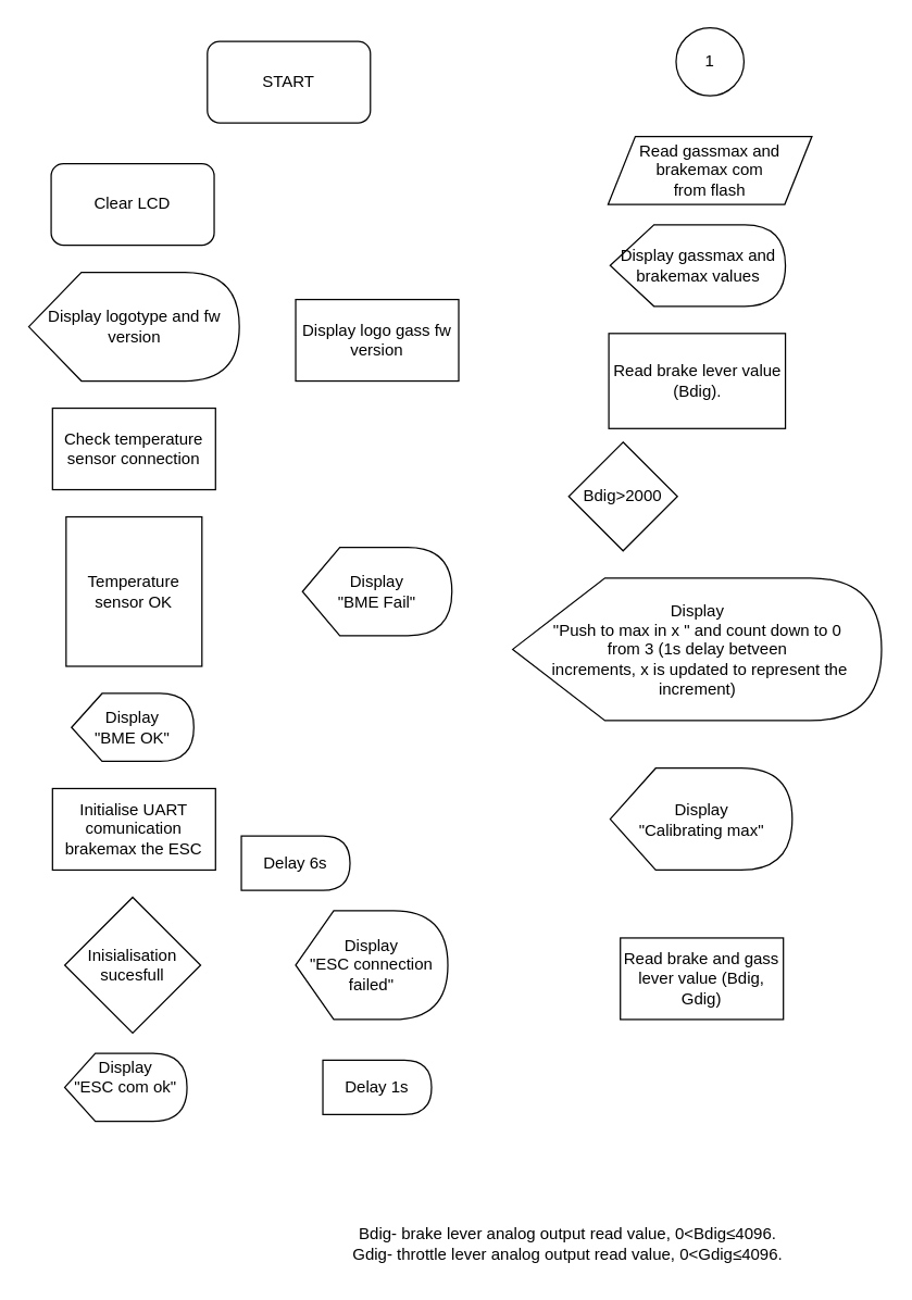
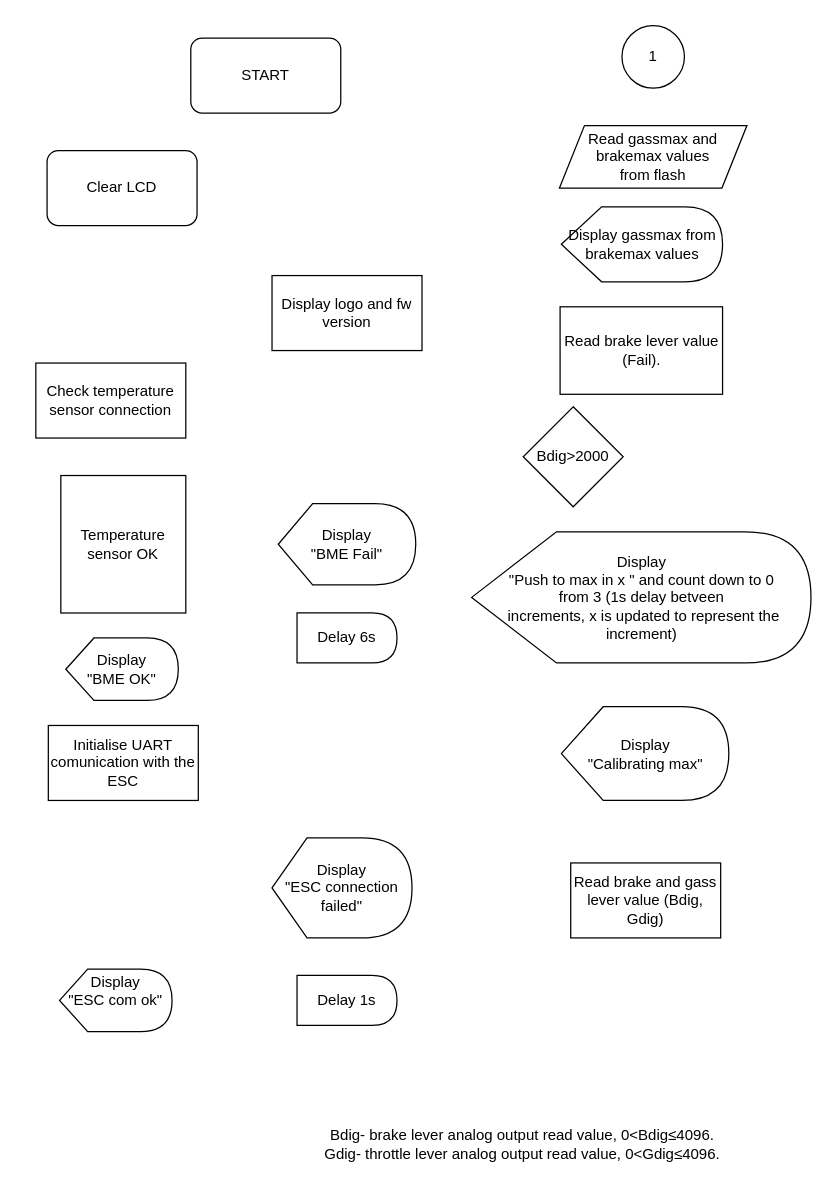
  <mxCell id="0" />
  <mxCell id="1" parent="0" />
  <mxCell id="2" value="START" style="rounded=1;whiteSpace=wrap;html=1;" parent="1" vertex="1"><mxGeometry x="152" y="30" width="120" height="60" as="geometry" /></mxCell>
  <mxCell id="3" value="Clear LCD" style="whiteSpace=wrap;html=1;rounded=1;" parent="1" vertex="1"><mxGeometry x="37" y="120" width="120" height="60" as="geometry" /></mxCell>
- <mxCell id="4" value="Display logo gass fw version" style="rounded=0;whiteSpace=wrap;html=1;" parent="1" vertex="1"><mxGeometry x="217" y="220" width="120" height="60" as="geometry" /></mxCell>
- <mxCell id="5" value="Check temperature sensor connection" style="rounded=0;whiteSpace=wrap;html=1;" parent="1" vertex="1"><mxGeometry x="38" y="300" width="120" height="60" as="geometry" /></mxCell>
+ <mxCell id="4" value="Display logo and fw version" style="rounded=0;whiteSpace=wrap;html=1;" parent="1" vertex="1"><mxGeometry x="217" y="220" width="120" height="60" as="geometry" /></mxCell>
+ <mxCell id="5" value="Check temperature sensor connection" style="rounded=0;whiteSpace=wrap;html=1;" parent="1" vertex="1"><mxGeometry x="28" y="290" width="120" height="60" as="geometry" /></mxCell>
  <mxCell id="6" value="Temperature sensor OK" style="whiteSpace=wrap;html=1;rounded=0;" parent="1" vertex="1"><mxGeometry x="48" y="380" width="100" height="110" as="geometry" /></mxCell>
- <mxCell id="7" value="Display logotype and fw version" style="shape=display;whiteSpace=wrap;html=1;" parent="1" vertex="1"><mxGeometry x="20.5" y="200" width="155" height="80" as="geometry" /></mxCell>
  <mxCell id="8" value="&lt;div&gt;Display &lt;br&gt;&lt;/div&gt;&lt;div&gt;&quot;BME Fail&quot;&lt;/div&gt;" style="shape=display;whiteSpace=wrap;html=1;" parent="1" vertex="1"><mxGeometry x="222" y="402.5" width="110" height="65" as="geometry" /></mxCell>
- <mxCell id="9" value="Delay 6s" style="shape=delay;whiteSpace=wrap;html=1;" parent="1" vertex="1"><mxGeometry x="177" y="615" width="80" height="40" as="geometry" /></mxCell>
+ <mxCell id="9" value="Delay 6s" style="shape=delay;whiteSpace=wrap;html=1;" parent="1" vertex="1"><mxGeometry x="237" y="490" width="80" height="40" as="geometry" /></mxCell>
  <mxCell id="10" value="&lt;br&gt;&lt;div&gt;Display &lt;br&gt;&lt;/div&gt;&lt;div&gt;&quot;BME OK&quot;&lt;/div&gt;&lt;div&gt;&lt;br/&gt;&lt;/div&gt;" style="shape=display;whiteSpace=wrap;html=1;" parent="1" vertex="1"><mxGeometry x="52" y="510" width="90" height="50" as="geometry" /></mxCell>
- <mxCell id="11" value="Initialise UART comunication brakemax the ESC" style="rounded=0;whiteSpace=wrap;html=1;" vertex="1" parent="1"><mxGeometry x="38" y="580" width="120" height="60" as="geometry" /></mxCell>
- <mxCell id="12" value="Inisialisation sucesfull" style="rhombus;whiteSpace=wrap;html=1;" vertex="1" parent="1"><mxGeometry x="47" y="660" width="100" height="100" as="geometry" /></mxCell>
+ <mxCell id="11" value="Initialise UART comunication with the ESC" style="rounded=0;whiteSpace=wrap;html=1;" vertex="1" parent="1"><mxGeometry x="38" y="580" width="120" height="60" as="geometry" /></mxCell>
  <mxCell id="13" value="&lt;div&gt;Display &lt;br&gt;&lt;/div&gt;&lt;div&gt;&quot;ESC connection failed&quot;&lt;/div&gt;" style="shape=display;whiteSpace=wrap;html=1;" vertex="1" parent="1"><mxGeometry x="217" y="670" width="112" height="80" as="geometry" /></mxCell>
  <mxCell id="14" value="Delay 1s" style="shape=delay;whiteSpace=wrap;html=1;" vertex="1" parent="1"><mxGeometry x="237" y="780" width="80" height="40" as="geometry" /></mxCell>
  <mxCell id="15" value="&lt;br&gt;&lt;div&gt;Display &lt;br&gt;&lt;/div&gt;&lt;div&gt;&quot;ESC com ok&quot;&lt;/div&gt;&lt;div&gt;&lt;br&gt;&lt;br&gt;&lt;/div&gt;" style="shape=display;whiteSpace=wrap;html=1;" vertex="1" parent="1"><mxGeometry x="47" y="775" width="90" height="50" as="geometry" /></mxCell>
- <mxCell id="16" value="&lt;div&gt;Read gassmax and brakemax com &lt;br&gt;&lt;/div&gt;&lt;div&gt;from flash&lt;/div&gt;" style="shape=parallelogram;perimeter=parallelogramPerimeter;whiteSpace=wrap;html=1;fixedSize=1;" vertex="1" parent="1"><mxGeometry x="447" y="100" width="150" height="50" as="geometry" /></mxCell>
- <mxCell id="17" value="Display gassmax and brakemax values " style="shape=display;whiteSpace=wrap;html=1;" vertex="1" parent="1"><mxGeometry x="448.5" y="165" width="129" height="60" as="geometry" /></mxCell>
- <mxCell id="18" value="Read brake lever value (Bdig)." style="rounded=0;whiteSpace=wrap;html=1;" vertex="1" parent="1"><mxGeometry x="447.5" y="245" width="130" height="70" as="geometry" /></mxCell>
+ <mxCell id="16" value="&lt;div&gt;Read gassmax and brakemax values &lt;br&gt;&lt;/div&gt;&lt;div&gt;from flash&lt;/div&gt;" style="shape=parallelogram;perimeter=parallelogramPerimeter;whiteSpace=wrap;html=1;fixedSize=1;" vertex="1" parent="1"><mxGeometry x="447" y="100" width="150" height="50" as="geometry" /></mxCell>
+ <mxCell id="17" value="Display gassmax from brakemax values " style="shape=display;whiteSpace=wrap;html=1;" vertex="1" parent="1"><mxGeometry x="448.5" y="165" width="129" height="60" as="geometry" /></mxCell>
+ <mxCell id="18" value="Read brake lever value (Fail)." style="rounded=0;whiteSpace=wrap;html=1;" vertex="1" parent="1"><mxGeometry x="447.5" y="245" width="130" height="70" as="geometry" /></mxCell>
  <mxCell id="19" value="&lt;div&gt;Bdig- brake lever analog output read value, 0&amp;lt;Bdig≤&lt;span class=&quot;ILfuVd&quot; lang=&quot;en&quot;&gt;4096&lt;/span&gt;.&lt;/div&gt;&lt;div&gt;Gdig- throttle lever analog output read value, 0&amp;lt;Gdig≤4096.&lt;/div&gt;" style="text;html=1;align=center;verticalAlign=middle;resizable=0;points=[];autosize=1;strokeColor=none;fillColor=none;" vertex="1" parent="1"><mxGeometry x="247" y="895" width="340" height="40" as="geometry" /></mxCell>
  <mxCell id="20" value="Bdig&amp;gt;2000" style="rhombus;whiteSpace=wrap;html=1;" vertex="1" parent="1"><mxGeometry x="418" y="325" width="80" height="80" as="geometry" /></mxCell>
  <mxCell id="21" value="&lt;div&gt;Display &lt;br&gt;&lt;/div&gt;&lt;div&gt;&quot;Push to max in x &quot; and count down to 0 &lt;br&gt;&lt;/div&gt;&lt;div&gt;from 3 (1s delay betveen&lt;/div&gt;&lt;div&gt;&amp;nbsp;increments, x is updated to represent the increment)&lt;/div&gt;" style="shape=display;whiteSpace=wrap;html=1;" vertex="1" parent="1"><mxGeometry x="376.75" y="425" width="271.5" height="105" as="geometry" /></mxCell>
  <mxCell id="22" value="1" style="ellipse;whiteSpace=wrap;html=1;aspect=fixed;" vertex="1" parent="1"><mxGeometry x="497" y="20" width="50" height="50" as="geometry" /></mxCell>
  <mxCell id="23" value="&lt;div&gt;Display&lt;/div&gt;&lt;div&gt;&quot;Calibrating max&quot;&lt;br&gt;&lt;/div&gt;" style="shape=display;whiteSpace=wrap;html=1;" vertex="1" parent="1"><mxGeometry x="448.5" y="565" width="134" height="75" as="geometry" /></mxCell>
  <mxCell id="24" value="Read brake and gass lever value (Bdig, Gdig)" style="rounded=0;whiteSpace=wrap;html=1;" vertex="1" parent="1"><mxGeometry x="456" y="690" width="120" height="60" as="geometry" /></mxCell>
